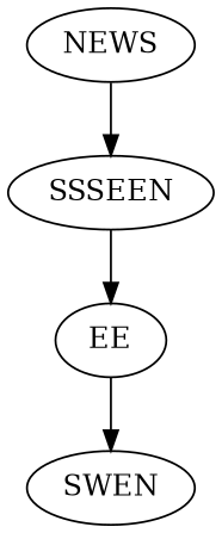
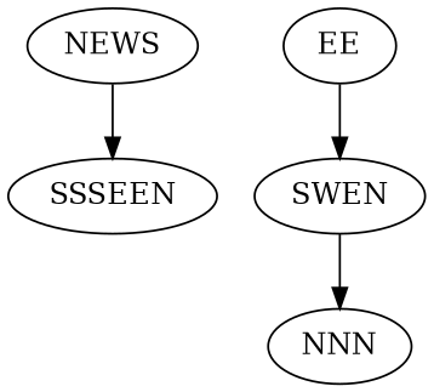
  digraph {
    rankdir=TB
    node [shape=oval]
    n1 [label=NEWS]
    n2 [label=SSSEEN]
    n3 [label=EE]
    n4 [label=SWEN]
+   n5 [label=NNN]
    n1 -> n2
-   n2 -> n3
    n3 -> n4
+   n4 -> n5
  }
